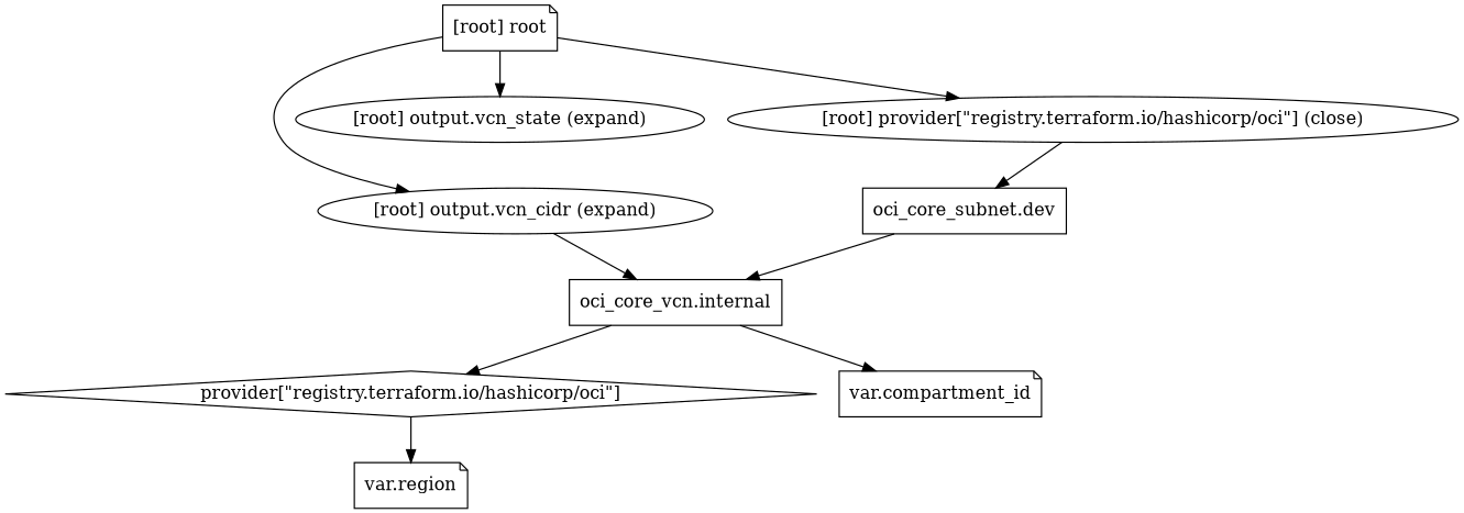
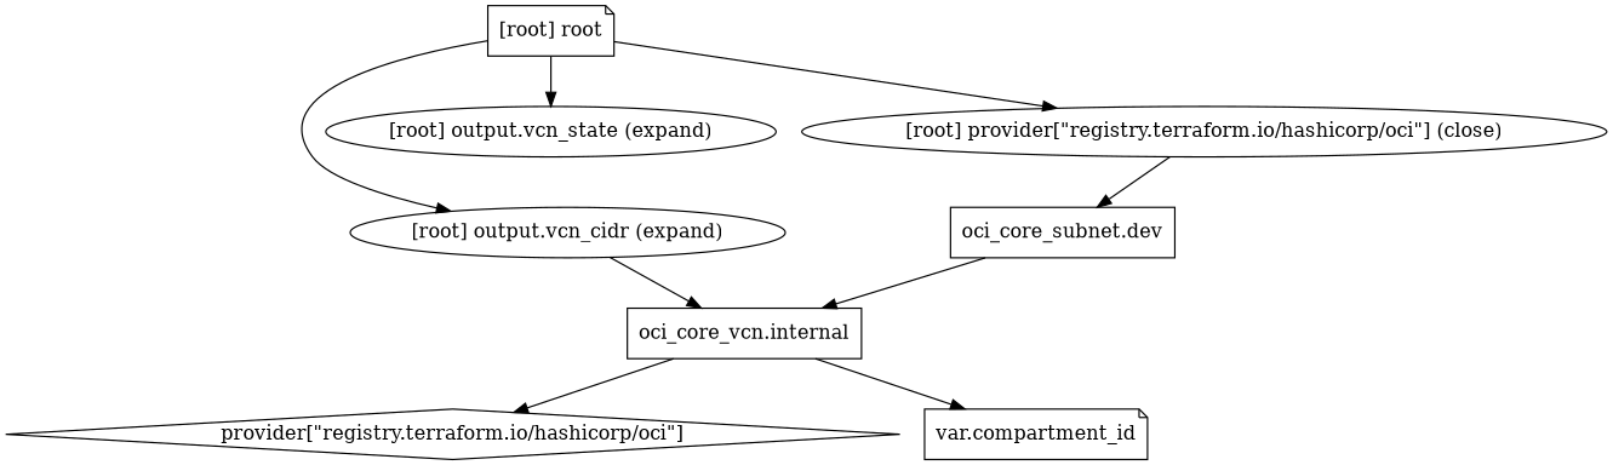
  digraph {
    compound=true
    newrank=true
    n1 [label="oci_core_subnet.dev" shape=box]
    n2 [label="oci_core_vcn.internal" shape=box]
    n3 [label="provider[\"registry.terraform.io/hashicorp/oci\"]" shape=diamond]
    n4 [label="var.compartment_id" shape=note]
-   n5 [label="var.region" shape=note]
    "[root] output.vcn_cidr (expand)"
    "[root] output.vcn_state (expand)"
    "[root] provider[\"registry.terraform.io/hashicorp/oci\"] (close)"
    "[root] root" [shape=note]
    subgraph sub_1 {
      n1
      n2
      n3
      n4
-     n5
      "[root] output.vcn_cidr (expand)"
      "[root] output.vcn_state (expand)"
      "[root] provider[\"registry.terraform.io/hashicorp/oci\"] (close)"
      "[root] root"
    }
    n1 -> n2
    n2 -> n3
    n2 -> n4
-   n3 -> n5
    "[root] output.vcn_cidr (expand)" -> n2
    "[root] provider[\"registry.terraform.io/hashicorp/oci\"] (close)" -> n1
    "[root] root" -> "[root] output.vcn_cidr (expand)"
    "[root] root" -> "[root] output.vcn_state (expand)"
    "[root] root" -> "[root] provider[\"registry.terraform.io/hashicorp/oci\"] (close)"
  }
